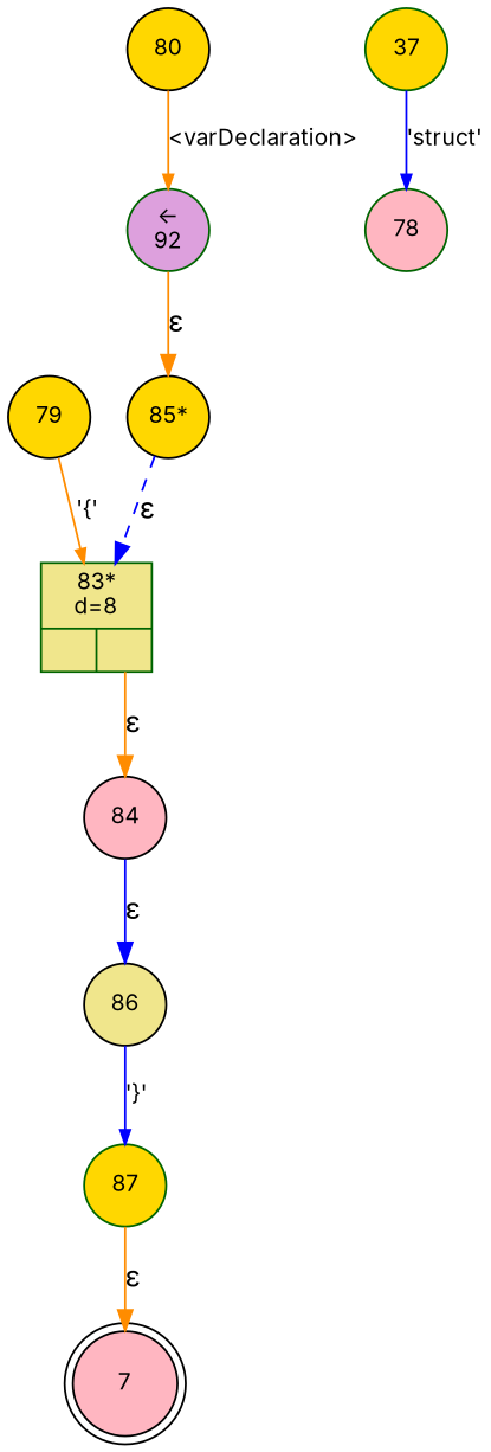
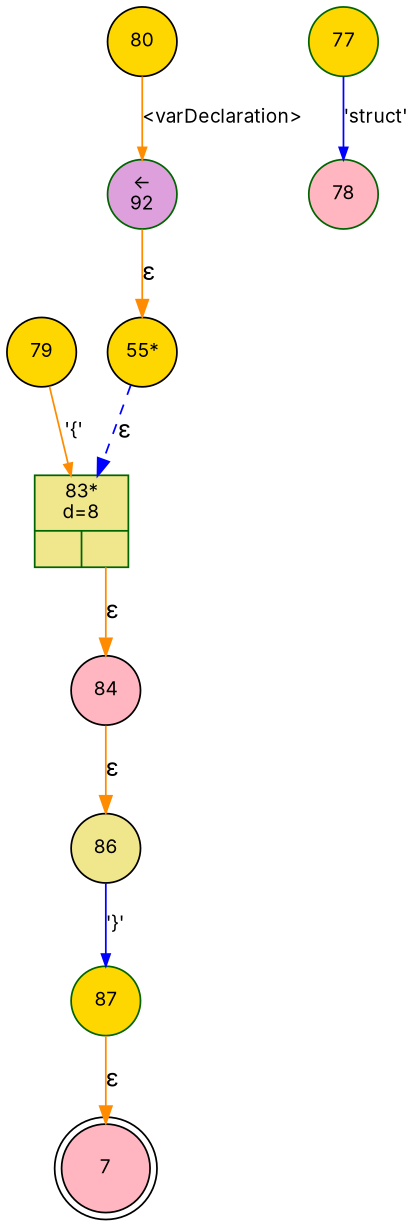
  digraph {
    fontname=Inter
    rankdir=TB
    node [color=black fillcolor=gold fixedsize=true fontname=Inter fontsize=11 shape=circle style=filled peripheries=1]
    edge [color=darkorange fontname=Inter]
    n1 [fillcolor=lightpink label=7 shape=doublecircle width=.6 peripheries=""]
-   n2 [color=darkgreen label=37 width=.55]
+   n2 [color=darkgreen label=77 width=.55]
    n3 [color=darkgreen fillcolor=lightpink label=78 width=.55]
    n4 [label=79 width=.55]
    n5 [color=darkgreen fillcolor=khaki fixedsize=false label="{83*\nd=8|{<p0>|<p1>}}" shape=record]
    n6 [fillcolor=lightpink label=84 width=.55]
    n7 [label=80 width=.55]
    n8 [color=darkgreen fillcolor=plum label="&larr;\n92" width=.55]
-   n9 [label="85*" width=.55]
+   n9 [label="55*" width=.55]
    n10 [fillcolor=khaki label=86 width=.55]
    n11 [color=darkgreen label=87 width=.55]
    n2 -> n3 [arrowhead=normal arrowsize=.7 color=blue fontsize=11 label="'struct'"]
    n4 -> n5 [arrowhead=normal arrowsize=.7 fontsize=11 label="'{'"]
    n5 -> n6 [label="&epsilon;" tailport=p1]
-   n6 -> n10 [color=blue label="&epsilon;"]
+   n6 -> n10 [label="&epsilon;"]
    n7 -> n8 [arrowhead=normal arrowsize=.7 fontsize=11 label="<varDeclaration>"]
    n8 -> n9 [label="&epsilon;"]
    n9 -> n5 [color=blue label="&epsilon;" style=dashed]
    n10 -> n11 [arrowhead=normal arrowsize=.7 color=blue fontsize=11 label="'}'"]
    n11 -> n1 [label="&epsilon;"]
  }
